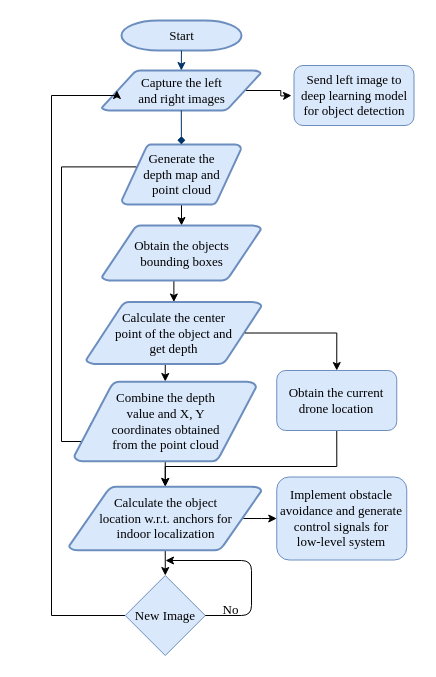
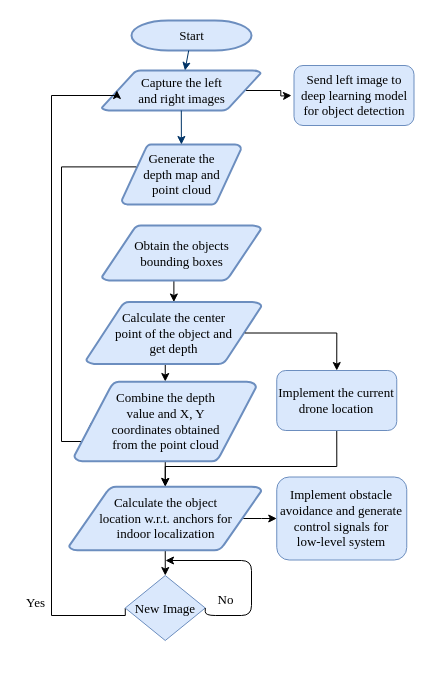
  <mxCell id="0" />
  <mxCell id="1" parent="0" />
- <mxCell id="2" value="Start" style="shape=mxgraph.flowchart.terminator;strokeWidth=2;gradientDirection=north;fontStyle=0;html=1;fillColor=#dae8fc;strokeColor=#6c8ebf;fontFamily=Times New Roman;fontSize=13;" parent="1" vertex="1"><mxGeometry x="121" y="20" width="120" height="30" as="geometry" /></mxCell>
+ <mxCell id="2" value="Start" style="shape=mxgraph.flowchart.terminator;strokeWidth=2;gradientDirection=north;fontStyle=0;html=1;fillColor=#dae8fc;strokeColor=#6c8ebf;fontFamily=Times New Roman;fontSize=13;" parent="1" vertex="1"><mxGeometry x="131" y="20" width="120" height="30" as="geometry" /></mxCell>
  <mxCell id="3" style="edgeStyle=orthogonalEdgeStyle;rounded=0;orthogonalLoop=1;jettySize=auto;html=1;exitX=0.905;exitY=0.5;exitDx=0;exitDy=0;exitPerimeter=0;fontFamily=Times New Roman;fontSize=13;" parent="1" source="4" edge="1"><mxGeometry relative="1" as="geometry"><mxPoint x="291" y="95" as="targetPoint" /></mxGeometry></mxCell>
  <mxCell id="4" value="Capture the left &lt;br style=&quot;font-size: 13px;&quot;&gt;and&amp;nbsp;right images" style="shape=mxgraph.flowchart.data;strokeWidth=2;gradientDirection=north;fontStyle=0;html=1;fillColor=#dae8fc;strokeColor=#6c8ebf;fontFamily=Times New Roman;fontSize=13;" parent="1" vertex="1"><mxGeometry x="101.25" y="70" width="159" height="40" as="geometry" /></mxCell>
- <mxCell id="5" style="edgeStyle=orthogonalEdgeStyle;rounded=0;orthogonalLoop=1;jettySize=auto;html=1;exitX=0.5;exitY=1;exitDx=0;exitDy=0;exitPerimeter=0;entryX=0.5;entryY=0;entryDx=0;entryDy=0;entryPerimeter=0;fontFamily=Times New Roman;fontSize=13;" parent="1" source="6" target="13" edge="1"><mxGeometry relative="1" as="geometry"><mxPoint x="181.25" y="224" as="targetPoint" /></mxGeometry></mxCell>
  <mxCell id="6" value="Generate the&lt;br style=&quot;font-size: 13px;&quot;&gt;depth map and&lt;br style=&quot;font-size: 13px;&quot;&gt;point cloud" style="shape=mxgraph.flowchart.data;strokeWidth=2;gradientDirection=north;fontStyle=0;html=1;fillColor=#dae8fc;strokeColor=#6c8ebf;fontFamily=Times New Roman;fontSize=13;" parent="1" vertex="1"><mxGeometry x="121.25" y="144" width="119.5" height="60" as="geometry" /></mxCell>
  <mxCell id="7" style="fontStyle=1;strokeColor=#003366;strokeWidth=1;html=1;fontFamily=Times New Roman;fontSize=13;" parent="1" source="2" target="4" edge="1"><mxGeometry relative="1" as="geometry" /></mxCell>
- <mxCell id="8" style="fontStyle=1;strokeColor=#003366;strokeWidth=1;html=1;fontFamily=Times New Roman;fontSize=13;endArrow=diamond;" parent="1" source="4" target="6" edge="1"><mxGeometry relative="1" as="geometry" /></mxCell>
+ <mxCell id="8" style="fontStyle=1;strokeColor=#003366;strokeWidth=1;html=1;fontFamily=Times New Roman;fontSize=13;" parent="1" source="4" target="6" edge="1"><mxGeometry relative="1" as="geometry" /></mxCell>
  <mxCell id="9" style="edgeStyle=orthogonalEdgeStyle;rounded=0;orthogonalLoop=1;jettySize=auto;html=1;entryX=0.095;entryY=0.5;entryDx=0;entryDy=0;entryPerimeter=0;exitX=0.122;exitY=0.373;exitDx=0;exitDy=0;exitPerimeter=0;fontFamily=Times New Roman;fontSize=13;" parent="1" source="6" target="15" edge="1"><mxGeometry relative="1" as="geometry"><mxPoint x="-19" y="603" as="targetPoint" /><mxPoint x="101" y="253" as="sourcePoint" /><Array as="points"><mxPoint x="61" y="166" /><mxPoint x="61" y="441" /></Array></mxGeometry></mxCell>
  <mxCell id="10" style="edgeStyle=orthogonalEdgeStyle;rounded=0;orthogonalLoop=1;jettySize=auto;html=1;exitX=0.5;exitY=1;exitDx=0;exitDy=0;exitPerimeter=0;entryX=0.5;entryY=0;entryDx=0;entryDy=0;entryPerimeter=0;fontFamily=Times New Roman;fontSize=13;" parent="1" target="15" edge="1"><mxGeometry relative="1" as="geometry"><mxPoint x="173.375" y="343.5" as="sourcePoint" /><mxPoint x="180.75" y="409" as="targetPoint" /></mxGeometry></mxCell>
  <mxCell id="11" value="Calculate the center &lt;br style=&quot;font-size: 13px;&quot;&gt;point of the object and&lt;br style=&quot;font-size: 13px;&quot;&gt;get depth" style="shape=mxgraph.flowchart.data;strokeWidth=2;gradientDirection=north;fontStyle=0;html=1;fillColor=#dae8fc;strokeColor=#6c8ebf;fontFamily=Times New Roman;fontSize=13;" parent="1" vertex="1"><mxGeometry x="85.75" y="301.5" width="175.25" height="62" as="geometry" /></mxCell>
  <mxCell id="12" style="edgeStyle=orthogonalEdgeStyle;rounded=0;orthogonalLoop=1;jettySize=auto;html=1;exitX=0.5;exitY=1;exitDx=0;exitDy=0;exitPerimeter=0;entryX=0.5;entryY=0;entryDx=0;entryDy=0;entryPerimeter=0;fontFamily=Times New Roman;fontSize=13;" parent="1" source="13" target="11" edge="1"><mxGeometry relative="1" as="geometry" /></mxCell>
  <mxCell id="13" value="Obtain the objects&lt;br style=&quot;font-size: 13px;&quot;&gt;bounding boxes" style="shape=mxgraph.flowchart.data;strokeWidth=2;gradientDirection=north;fontStyle=0;html=1;fillColor=#dae8fc;strokeColor=#6c8ebf;fontFamily=Times New Roman;fontSize=13;" parent="1" vertex="1"><mxGeometry x="101.5" y="225" width="159" height="55" as="geometry" /></mxCell>
  <mxCell id="14" style="edgeStyle=orthogonalEdgeStyle;rounded=0;orthogonalLoop=1;jettySize=auto;html=1;exitX=0.5;exitY=1;exitDx=0;exitDy=0;exitPerimeter=0;entryX=0.5;entryY=0;entryDx=0;entryDy=0;entryPerimeter=0;fontFamily=Times New Roman;fontSize=13;" parent="1" source="15" target="19" edge="1"><mxGeometry relative="1" as="geometry" /></mxCell>
  <mxCell id="15" value="Combine the depth &lt;br style=&quot;font-size: 13px;&quot;&gt;value and X, Y &lt;br style=&quot;font-size: 13px;&quot;&gt;coordinates obtained&lt;br style=&quot;font-size: 13px;&quot;&gt;from the point cloud" style="shape=mxgraph.flowchart.data;strokeWidth=2;gradientDirection=north;fontStyle=0;html=1;fillColor=#dae8fc;strokeColor=#6c8ebf;fontFamily=Times New Roman;fontSize=13;" parent="1" vertex="1"><mxGeometry x="73.75" y="381" width="182" height="80" as="geometry" /></mxCell>
  <mxCell id="16" style="edgeStyle=orthogonalEdgeStyle;rounded=0;orthogonalLoop=1;jettySize=auto;html=1;exitX=0.905;exitY=0.5;exitDx=0;exitDy=0;exitPerimeter=0;entryX=0.5;entryY=0;entryDx=0;entryDy=0;fontFamily=Times New Roman;fontSize=13;" parent="1" source="11" target="23" edge="1"><mxGeometry relative="1" as="geometry"><mxPoint x="244.351" y="312.5" as="sourcePoint" /><mxPoint x="390.471" y="519" as="targetPoint" /><Array as="points"><mxPoint x="336" y="333" /></Array></mxGeometry></mxCell>
  <mxCell id="17" style="edgeStyle=orthogonalEdgeStyle;rounded=0;orthogonalLoop=1;jettySize=auto;html=1;exitX=0.5;exitY=1;exitDx=0;exitDy=0;exitPerimeter=0;entryX=0.5;entryY=0;entryDx=0;entryDy=0;fontFamily=Times New Roman;fontSize=13;" parent="1" source="19" target="21" edge="1"><mxGeometry relative="1" as="geometry" /></mxCell>
  <mxCell id="18" style="edgeStyle=orthogonalEdgeStyle;rounded=0;orthogonalLoop=1;jettySize=auto;html=1;exitX=0.905;exitY=0.5;exitDx=0;exitDy=0;exitPerimeter=0;entryX=0;entryY=0.5;entryDx=0;entryDy=0;fontFamily=Times New Roman;fontSize=13;" parent="1" source="19" target="24" edge="1"><mxGeometry relative="1" as="geometry"><Array as="points"><mxPoint x="261" y="518" /><mxPoint x="261" y="518" /></Array></mxGeometry></mxCell>
  <mxCell id="19" value="Calculate the object &lt;br style=&quot;font-size: 13px;&quot;&gt;location w.r.t. anchors for &lt;br style=&quot;font-size: 13px;&quot;&gt;indoor localization" style="shape=mxgraph.flowchart.data;strokeWidth=2;gradientDirection=north;fontStyle=0;html=1;fillColor=#dae8fc;strokeColor=#6c8ebf;fontFamily=Times New Roman;fontSize=13;" parent="1" vertex="1"><mxGeometry x="68.5" y="486" width="192.5" height="64" as="geometry" /></mxCell>
  <mxCell id="20" style="edgeStyle=orthogonalEdgeStyle;rounded=0;orthogonalLoop=1;jettySize=auto;html=1;exitX=0;exitY=0.5;exitDx=0;exitDy=0;entryX=0.095;entryY=0.5;entryDx=0;entryDy=0;entryPerimeter=0;fontFamily=Times New Roman;fontSize=13;" parent="1" source="21" target="4" edge="1"><mxGeometry relative="1" as="geometry"><mxPoint x="-29" y="80" as="targetPoint" /><Array as="points"><mxPoint x="51" y="615" /><mxPoint x="51" y="95" /></Array></mxGeometry></mxCell>
- <mxCell id="21" value="New Image" style="rhombus;whiteSpace=wrap;html=1;fillColor=#dae8fc;strokeColor=#6c8ebf;fontFamily=Times New Roman;fontSize=13;" parent="1" vertex="1"><mxGeometry x="124.75" y="575" width="80" height="80" as="geometry" /></mxCell>
+ <mxCell id="21" value="New Image" style="rhombus;whiteSpace=wrap;html=1;fillColor=#dae8fc;strokeColor=#6c8ebf;fontFamily=Times New Roman;fontSize=13;" parent="1" vertex="1"><mxGeometry x="124.75" y="575" width="80" height="65" as="geometry" /></mxCell>
  <mxCell id="22" style="edgeStyle=orthogonalEdgeStyle;rounded=0;orthogonalLoop=1;jettySize=auto;html=1;exitX=0.5;exitY=1;exitDx=0;exitDy=0;entryX=0.5;entryY=0;entryDx=0;entryDy=0;entryPerimeter=0;fontFamily=Times New Roman;fontSize=13;" parent="1" source="23" target="19" edge="1"><mxGeometry relative="1" as="geometry"><Array as="points"><mxPoint x="336" y="466" /><mxPoint x="165" y="466" /></Array></mxGeometry></mxCell>
- <mxCell id="23" value="Obtain the current&lt;br style=&quot;font-size: 13px;&quot;&gt;drone location" style="rounded=1;whiteSpace=wrap;html=1;fillColor=#dae8fc;strokeColor=#6c8ebf;fontFamily=Times New Roman;fontSize=13;" parent="1" vertex="1"><mxGeometry x="276.25" y="370" width="120" height="60" as="geometry" /></mxCell>
+ <mxCell id="23" value="Implement the current&lt;br style=&quot;font-size: 13px;&quot;&gt;drone location" style="rounded=1;whiteSpace=wrap;html=1;fillColor=#dae8fc;strokeColor=#6c8ebf;fontFamily=Times New Roman;fontSize=13;" parent="1" vertex="1"><mxGeometry x="276.25" y="370" width="120" height="60" as="geometry" /></mxCell>
  <mxCell id="24" value="Implement obstacle&lt;br style=&quot;font-size: 13px&quot;&gt;avoidance and generate control signals for &lt;br&gt;low-level system" style="rounded=1;whiteSpace=wrap;html=1;fillColor=#dae8fc;strokeColor=#6c8ebf;fontFamily=Times New Roman;fontSize=13;" parent="1" vertex="1"><mxGeometry x="276.25" y="476.5" width="130" height="83" as="geometry" /></mxCell>
  <mxCell id="25" value="" style="edgeStyle=segmentEdgeStyle;endArrow=classic;html=1;exitX=1;exitY=0.5;exitDx=0;exitDy=0;fontFamily=Times New Roman;fontSize=13;" parent="1" source="21" edge="1"><mxGeometry width="50" height="50" relative="1" as="geometry"><mxPoint x="221" y="621" as="sourcePoint" /><mxPoint x="165" y="560" as="targetPoint" /><Array as="points"><mxPoint x="251" y="615" /><mxPoint x="251" y="560" /></Array></mxGeometry></mxCell>
  <mxCell id="26" value="Send left image to deep learning model for object detection" style="rounded=1;whiteSpace=wrap;html=1;fillColor=#dae8fc;strokeColor=#6c8ebf;fontFamily=Times New Roman;fontSize=13;" parent="1" vertex="1"><mxGeometry x="293.5" y="65" width="120" height="60" as="geometry" /></mxCell>
- <mxCell id="27" value="No" style="text;html=1;align=center;verticalAlign=middle;resizable=0;points=[];autosize=1;fontFamily=Times New Roman;fontSize=13;" parent="1" vertex="1"><mxGeometry x="217" y="599" width="26" height="20" as="geometry" /></mxCell>
+ <mxCell id="27" value="No" style="text;html=1;align=center;verticalAlign=middle;resizable=0;points=[];autosize=1;fontFamily=Times New Roman;fontSize=13;" parent="1" vertex="1"><mxGeometry x="212" y="589" width="26" height="20" as="geometry" /></mxCell>
+ <mxCell id="28" value="Yes" style="text;html=1;align=center;verticalAlign=middle;resizable=0;points=[];autosize=1;fontFamily=Times New Roman;fontSize=13;" parent="1" vertex="1"><mxGeometry x="20" y="592" width="29" height="20" as="geometry" /></mxCell>
